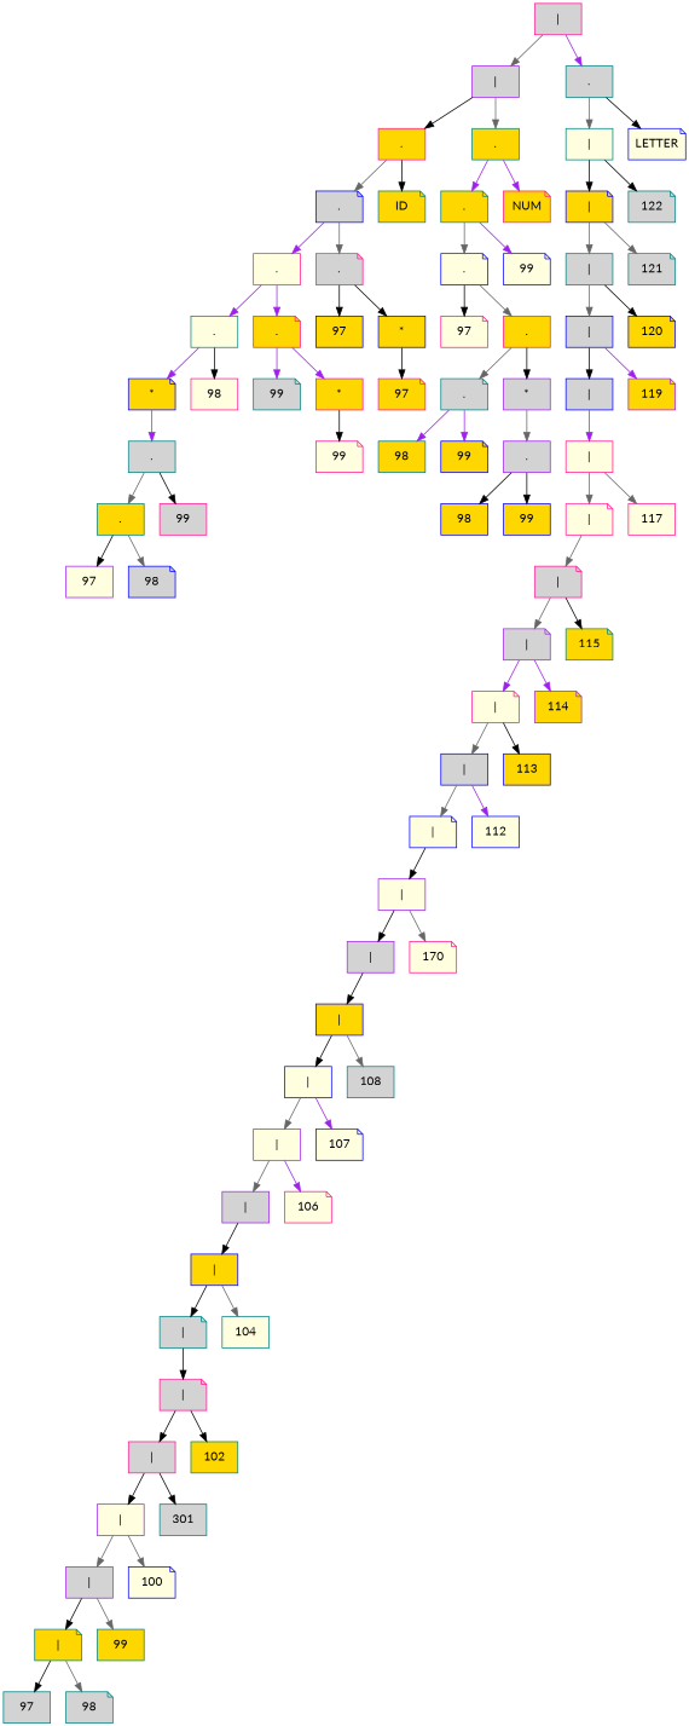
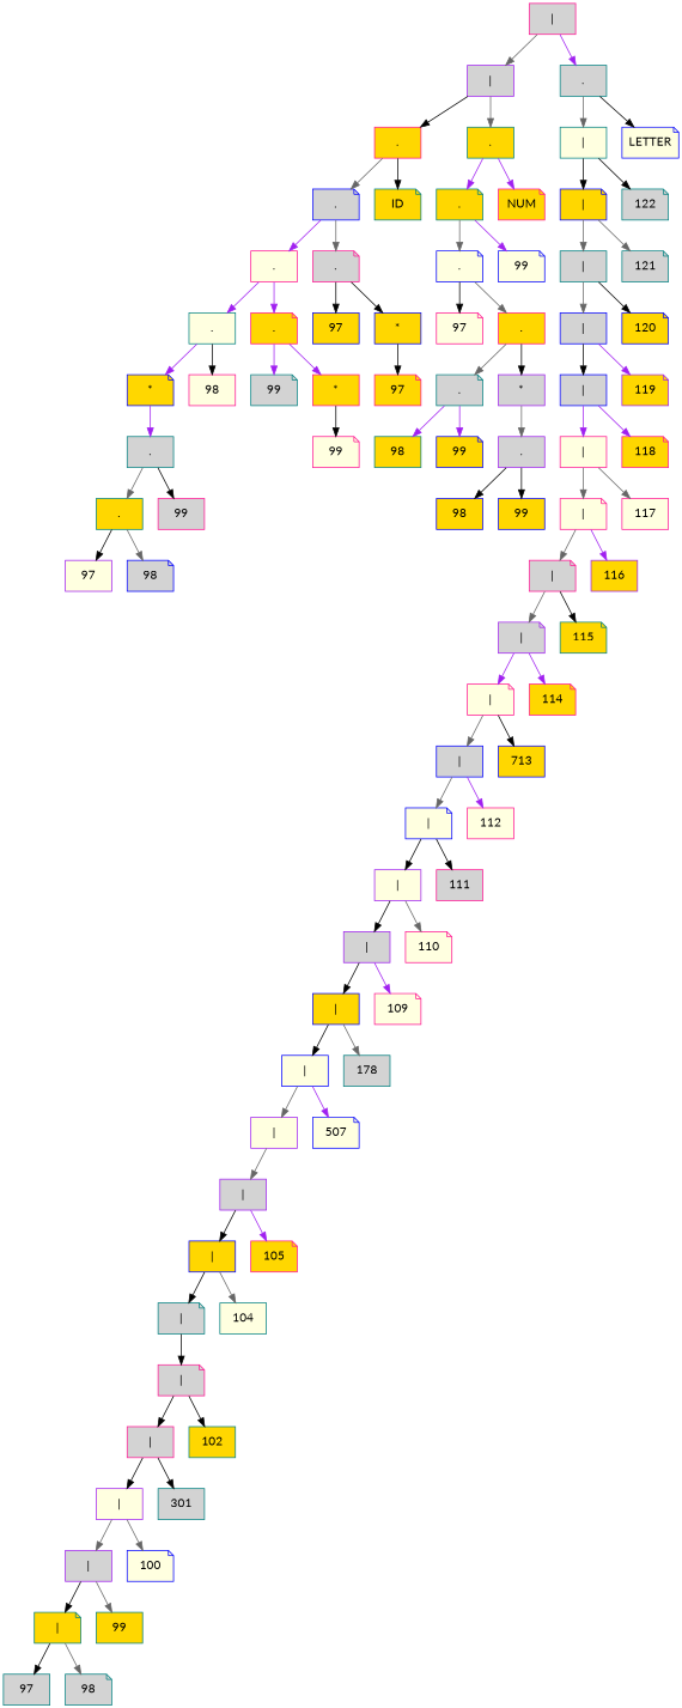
  digraph {
    fontname=Lato
    node [color=deeppink fillcolor=gold fontname=Lato shape=box style=filled]
    edge [color=black fontname=Lato]
    n1 [color=teal label="."]
    n2 [color=purple fillcolor=lightyellow label=97]
    n3 [color=blue fillcolor=lightgrey label=98 shape=note]
    n4 [color=teal fillcolor=lightgrey label="."]
    n5 [fillcolor=lightgrey label=99]
    n6 [color=blue label="*" shape=note]
    n7 [color=teal fillcolor=lightyellow label="."]
    n8 [fillcolor=lightyellow label=98]
    n9 [fillcolor=lightyellow label="."]
    n10 [label="." shape=note]
    n11 [color=teal fillcolor=lightgrey label=99 shape=note]
    n12 [label="*"]
    n13 [fillcolor=lightyellow label=99 shape=note]
    n14 [color=blue fillcolor=lightgrey label="." shape=note]
    n15 [fillcolor=lightgrey label="." shape=note]
    n16 [color=blue label=97]
    n17 [color=blue label="*"]
    n18 [label=97 shape=note]
    n19 [label="."]
    n20 [color=teal label=ID shape=note]
    n21 [color=purple fillcolor=lightgrey label="|"]
    n22 [color=teal label="."]
    n23 [color=teal label="." shape=note]
    n24 [label=NUM shape=note]
    n25 [color=blue fillcolor=lightyellow label="." shape=note]
    n26 [fillcolor=lightyellow label=97 shape=note]
    n27 [label="."]
    n28 [color=teal fillcolor=lightgrey label="." shape=note]
    n29 [color=purple fillcolor=lightgrey label="*"]
    n30 [color=teal label=98]
    n31 [color=blue label=99 shape=note]
    n32 [color=purple fillcolor=lightgrey label="."]
    n33 [color=blue label=98]
    n34 [color=blue label=99]
    n35 [color=blue fillcolor=lightyellow label=99 shape=note]
    n36 [fillcolor=lightgrey label="|"]
    n37 [color=teal fillcolor=lightgrey label="."]
    n38 [color=teal fillcolor=lightyellow label="|"]
    n39 [color=blue fillcolor=lightyellow label=LETTER shape=note]
    n40 [color=teal label="|" shape=note]
    n41 [color=teal fillcolor=lightgrey label=97]
    n42 [color=teal fillcolor=lightgrey label=98 shape=note]
    n43 [color=purple fillcolor=lightgrey label="|"]
    n44 [color=teal label=99]
    n45 [color=purple fillcolor=lightyellow label="|"]
    n46 [color=blue fillcolor=lightyellow label=100 shape=note]
    n47 [fillcolor=lightgrey label="|"]
    n48 [color=teal fillcolor=lightgrey label=301]
    n49 [fillcolor=lightgrey label="|" shape=note]
    n50 [color=teal label=102]
    n51 [color=teal fillcolor=lightgrey label="|" shape=note]
    n52 [color=blue label="|"]
    n53 [color=teal fillcolor=lightyellow label=104]
    n54 [color=purple fillcolor=lightgrey label="|"]
+   n55 [label=105 shape=note]
    n56 [color=purple fillcolor=lightyellow label="|"]
-   n57 [fillcolor=lightyellow label=106 shape=note]
    n58 [color=blue fillcolor=lightyellow label="|"]
-   n59 [color=blue fillcolor=lightyellow label=107 shape=note]
+   n59 [color=blue fillcolor=lightyellow label=507 shape=note]
    n60 [color=blue label="|"]
-   n61 [color=teal fillcolor=lightgrey label=108]
+   n61 [color=teal fillcolor=lightgrey label=178]
    n62 [color=purple fillcolor=lightgrey label="|"]
+   n63 [fillcolor=lightyellow label=109 shape=note]
    n64 [color=purple fillcolor=lightyellow label="|"]
-   n65 [fillcolor=lightyellow label=170 shape=note]
+   n65 [fillcolor=lightyellow label=110 shape=note]
    n66 [color=blue fillcolor=lightyellow label="|" shape=note]
+   n67 [fillcolor=lightgrey label=111]
    n68 [color=blue fillcolor=lightgrey label="|"]
-   n69 [color=blue fillcolor=lightyellow label=112]
+   n69 [fillcolor=lightyellow label=112]
    n70 [fillcolor=lightyellow label="|" shape=note]
-   n71 [color=blue label=113]
+   n71 [color=blue label=713]
    n72 [color=purple fillcolor=lightgrey label="|" shape=note]
-   n73 [color=purple label=114 shape=note]
+   n73 [label=114 shape=note]
    n74 [fillcolor=lightgrey label="|" shape=note]
    n75 [color=teal label=115 shape=note]
    n76 [fillcolor=lightyellow label="|" shape=note]
+   n77 [color=purple label=116]
    n78 [fillcolor=lightyellow label="|"]
    n79 [fillcolor=lightyellow label=117]
    n80 [color=blue fillcolor=lightgrey label="|"]
+   n81 [label=118 shape=note]
    n82 [color=blue fillcolor=lightgrey label="|"]
    n83 [color=purple label=119 shape=note]
    n84 [color=teal fillcolor=lightgrey label="|"]
    n85 [color=blue label=120 shape=note]
    n86 [color=blue label="|" shape=note]
    n87 [color=teal fillcolor=lightgrey label=121 shape=note]
    n88 [color=teal fillcolor=lightgrey label=122 shape=note]
    n1 -> n2
    n1 -> n3 [color=gray40]
    n4 -> n1 [color=gray40]
    n4 -> n5
    n6 -> n4 [color=purple]
    n7 -> n6 [color=purple]
    n7 -> n8
    n9 -> n7 [color=purple]
    n9 -> n10 [color=purple]
    n10 -> n11 [color=purple]
    n10 -> n12 [color=purple]
    n12 -> n13
    n14 -> n9 [color=purple]
    n14 -> n15 [color=gray40]
    n15 -> n16
    n15 -> n17
    n17 -> n18
    n19 -> n14 [color=gray40]
    n19 -> n20
    n21 -> n19
    n21 -> n22 [color=gray40]
    n22 -> n23 [color=purple]
    n22 -> n24 [color=purple]
    n23 -> n25 [color=gray40]
    n23 -> n35 [color=purple]
    n25 -> n26
    n25 -> n27 [color=gray40]
    n27 -> n28 [color=gray40]
    n27 -> n29
    n28 -> n30 [color=purple]
    n28 -> n31 [color=purple]
    n29 -> n32 [color=gray40]
    n32 -> n33
    n32 -> n34
    n36 -> n21 [color=gray40]
    n36 -> n37 [color=purple]
    n37 -> n38 [color=gray40]
    n37 -> n39
    n38 -> n86
    n38 -> n88
    n40 -> n41
    n40 -> n42 [color=gray40]
    n43 -> n40
    n43 -> n44 [color=gray40]
    n45 -> n43 [color=gray40]
    n45 -> n46 [color=gray40]
    n47 -> n45
    n47 -> n48
    n49 -> n47
    n49 -> n50
    n51 -> n49
    n52 -> n51
    n52 -> n53 [color=gray40]
    n54 -> n52
+   n54 -> n55 [color=purple]
    n56 -> n54 [color=gray40]
-   n56 -> n57 [color=purple]
    n58 -> n56 [color=gray40]
    n58 -> n59 [color=purple]
    n60 -> n58
    n60 -> n61 [color=gray40]
    n62 -> n60
+   n62 -> n63 [color=purple]
    n64 -> n62
    n64 -> n65 [color=gray40]
    n66 -> n64
+   n66 -> n67
    n68 -> n66 [color=gray40]
    n68 -> n69 [color=purple]
    n70 -> n68 [color=gray40]
    n70 -> n71
    n72 -> n70 [color=purple]
    n72 -> n73 [color=purple]
    n74 -> n72 [color=gray40]
    n74 -> n75
    n76 -> n74 [color=gray40]
+   n76 -> n77 [color=purple]
    n78 -> n76 [color=gray40]
    n78 -> n79 [color=gray40]
    n80 -> n78 [color=purple]
+   n80 -> n81 [color=purple]
    n82 -> n80
    n82 -> n83 [color=purple]
    n84 -> n82 [color=gray40]
    n84 -> n85
    n86 -> n84 [color=gray40]
    n86 -> n87 [color=gray40]
  }
